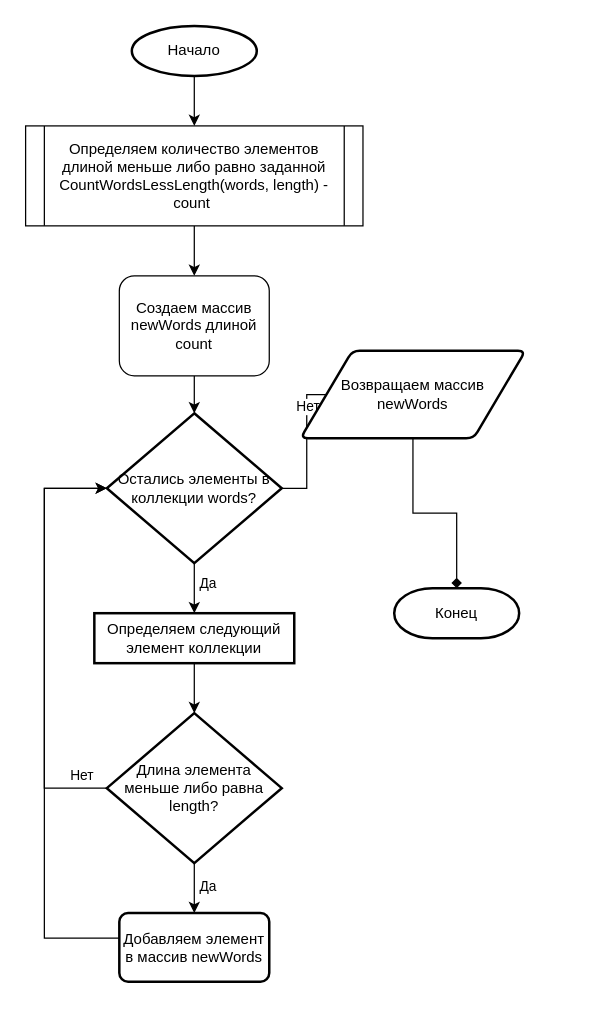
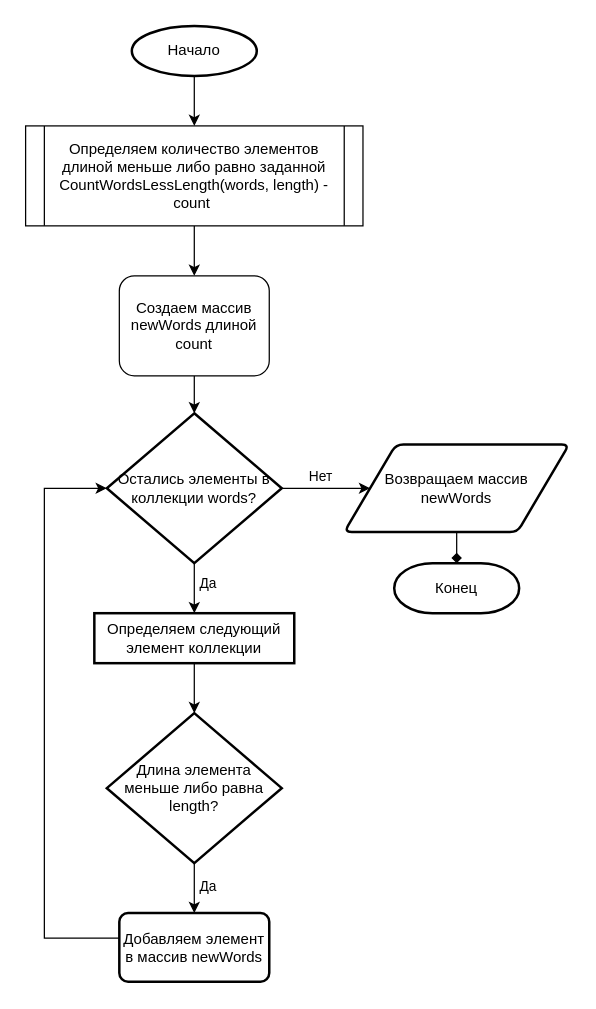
  <mxCell id="0" />
  <mxCell id="1" parent="0" />
  <mxCell id="2" value="" style="edgeStyle=orthogonalEdgeStyle;rounded=0;orthogonalLoop=1;jettySize=auto;html=1;fontColor=#000000;" edge="1" parent="1" source="3" target="21"><mxGeometry relative="1" as="geometry" /></mxCell>
  <mxCell id="3" value="Начало" style="strokeWidth=2;html=1;shape=mxgraph.flowchart.start_1;whiteSpace=wrap;" vertex="1" parent="1"><mxGeometry x="105" width="100" height="40" as="geometry" y="20" /></mxCell>
  <mxCell id="4" value="" style="edgeStyle=orthogonalEdgeStyle;rounded=0;orthogonalLoop=1;jettySize=auto;html=1;" edge="1" parent="1" source="8" target="16"><mxGeometry relative="1" as="geometry" /></mxCell>
  <mxCell id="5" value="Да" style="edgeLabel;html=1;align=center;verticalAlign=middle;resizable=0;points=[];" vertex="1" connectable="0" parent="4"><mxGeometry x="-0.25" y="1" relative="1" as="geometry"><mxPoint x="9" as="offset" /></mxGeometry></mxCell>
  <mxCell id="6" value="" style="edgeStyle=orthogonalEdgeStyle;rounded=0;orthogonalLoop=1;jettySize=auto;html=1;" edge="1" parent="1" source="8" target="18"><mxGeometry relative="1" as="geometry" /></mxCell>
  <mxCell id="7" value="Нет" style="edgeLabel;html=1;align=center;verticalAlign=middle;resizable=0;points=[];" vertex="1" connectable="0" parent="6"><mxGeometry x="-0.151" relative="1" as="geometry"><mxPoint y="-10" as="offset" /></mxGeometry></mxCell>
  <mxCell id="8" value="Остались элементы в коллекции words?" style="strokeWidth=2;html=1;shape=mxgraph.flowchart.decision;whiteSpace=wrap;" vertex="1" parent="1"><mxGeometry x="85" y="330" width="140" height="120" as="geometry" /></mxCell>
  <mxCell id="9" value="" style="edgeStyle=orthogonalEdgeStyle;rounded=0;orthogonalLoop=1;jettySize=auto;html=1;" edge="1" parent="1" source="12" target="14"><mxGeometry relative="1" as="geometry" /></mxCell>
  <mxCell id="10" value="Да" style="edgeLabel;html=1;align=center;verticalAlign=middle;resizable=0;points=[];" vertex="1" connectable="0" parent="9"><mxGeometry x="-0.1" y="1" relative="1" as="geometry"><mxPoint x="9" as="offset" /></mxGeometry></mxCell>
- <mxCell id="11" value="Нет" style="edgeStyle=orthogonalEdgeStyle;rounded=0;orthogonalLoop=1;jettySize=auto;html=1;entryX=0;entryY=0.5;entryDx=0;entryDy=0;entryPerimeter=0;exitX=0;exitY=0.5;exitDx=0;exitDy=0;exitPerimeter=0;" edge="1" parent="1" source="12" target="8"><mxGeometry x="-0.882" y="-10" relative="1" as="geometry"><Array as="points"><mxPoint x="35" y="630" /><mxPoint x="35" y="390" /></Array><mxPoint as="offset" /></mxGeometry></mxCell>
  <mxCell id="12" value="Длина элемента меньше либо равна length?" style="strokeWidth=2;html=1;shape=mxgraph.flowchart.decision;whiteSpace=wrap;" vertex="1" parent="1"><mxGeometry x="85" y="570" width="140" height="120" as="geometry" /></mxCell>
  <mxCell id="13" style="edgeStyle=orthogonalEdgeStyle;rounded=0;orthogonalLoop=1;jettySize=auto;html=1;entryX=0;entryY=0.5;entryDx=0;entryDy=0;entryPerimeter=0;" edge="1" parent="1" source="14" target="8"><mxGeometry relative="1" as="geometry"><Array as="points"><mxPoint x="35" y="750" /><mxPoint x="35" y="390" /></Array></mxGeometry></mxCell>
  <mxCell id="14" value="Добавляем элемент в массив newWords" style="rounded=1;whiteSpace=wrap;html=1;absoluteArcSize=1;arcSize=14;strokeWidth=2;" vertex="1" parent="1"><mxGeometry x="95" y="730" width="120" height="55" as="geometry" /></mxCell>
  <mxCell id="15" value="" style="edgeStyle=orthogonalEdgeStyle;rounded=0;orthogonalLoop=1;jettySize=auto;html=1;" edge="1" parent="1" source="16" target="12"><mxGeometry relative="1" as="geometry" /></mxCell>
  <mxCell id="16" value="Определяем следующий элемент коллекции" style="whiteSpace=wrap;html=1;absoluteArcSize=1;arcSize=14;strokeWidth=2;rounded=0;" vertex="1" parent="1"><mxGeometry x="75" y="490" width="160" height="40" as="geometry" /></mxCell>
  <mxCell id="17" value="" style="edgeStyle=orthogonalEdgeStyle;rounded=0;orthogonalLoop=1;jettySize=auto;html=1;endArrow=diamond;" edge="1" parent="1" source="18" target="19"><mxGeometry relative="1" as="geometry" /></mxCell>
- <mxCell id="18" value="Возвращаем массив &lt;br&gt;newWords" style="shape=parallelogram;html=1;strokeWidth=2;perimeter=parallelogramPerimeter;whiteSpace=wrap;rounded=1;arcSize=12;size=0.23;" vertex="1" parent="1"><mxGeometry x="240" y="280" width="180" height="70" as="geometry" /></mxCell>
- <mxCell id="19" value="Конец" style="strokeWidth=2;html=1;shape=mxgraph.flowchart.terminator;whiteSpace=wrap;" vertex="1" parent="1"><mxGeometry x="315" y="470" width="100" height="40" as="geometry" /></mxCell>
+ <mxCell id="18" value="Возвращаем массив &lt;br&gt;newWords" style="shape=parallelogram;html=1;strokeWidth=2;perimeter=parallelogramPerimeter;whiteSpace=wrap;rounded=1;arcSize=12;size=0.23;" vertex="1" parent="1"><mxGeometry x="275" y="355" width="180" height="70" as="geometry" /></mxCell>
+ <mxCell id="19" value="Конец" style="strokeWidth=2;html=1;shape=mxgraph.flowchart.terminator;whiteSpace=wrap;" vertex="1" parent="1"><mxGeometry x="315" y="450" width="100" height="40" as="geometry" /></mxCell>
  <mxCell id="20" value="" style="edgeStyle=orthogonalEdgeStyle;rounded=0;orthogonalLoop=1;jettySize=auto;html=1;fontColor=#000000;" edge="1" parent="1" source="21" target="23"><mxGeometry relative="1" as="geometry" /></mxCell>
  <mxCell id="21" value="Определяем количество элементов длиной меньше либо равно заданной&lt;br&gt;CountWordsLessLength(words, length) - count&amp;nbsp;" style="shape=process;whiteSpace=wrap;html=1;backgroundOutline=1;fontColor=#000000;size=0.056;" vertex="1" parent="1"><mxGeometry x="20" y="100" width="270" height="80" as="geometry" /></mxCell>
  <mxCell id="22" value="" style="edgeStyle=orthogonalEdgeStyle;rounded=0;orthogonalLoop=1;jettySize=auto;html=1;fontColor=#000000;" edge="1" parent="1" source="23" target="8"><mxGeometry relative="1" as="geometry" /></mxCell>
  <mxCell id="23" value="Создаем массив newWords длиной count" style="rounded=1;whiteSpace=wrap;html=1;fontColor=#000000;" vertex="1" parent="1"><mxGeometry x="95" y="220" width="120" height="80" as="geometry" /></mxCell>
